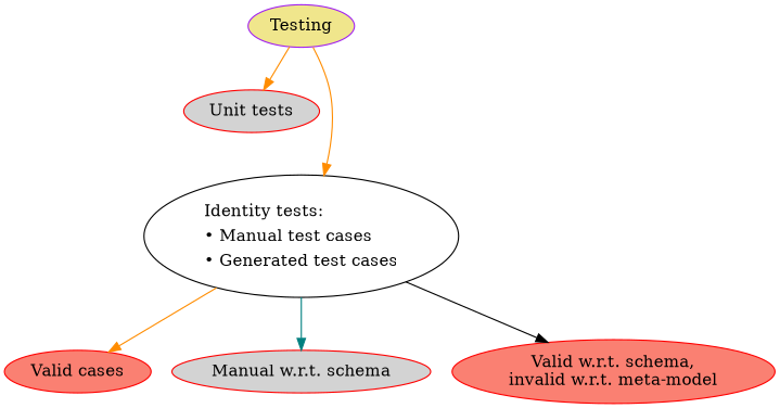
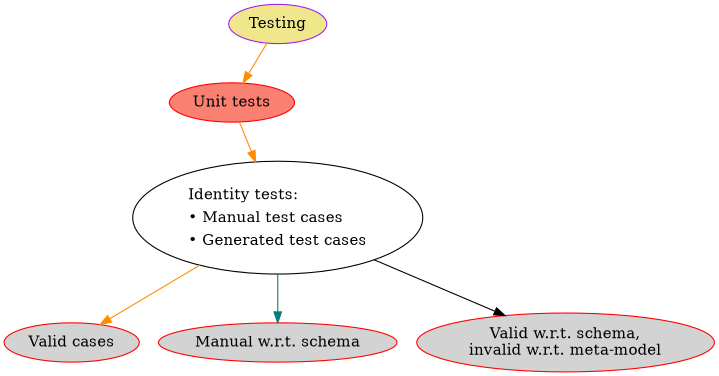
  digraph {
    node [color=red fillcolor=lightgrey style=filled]
    edge [color=darkorange]
    n1 [color=purple fillcolor=khaki label=Testing]
-   n2 [label="Unit tests"]
+   n2 [fillcolor=salmon label="Unit tests"]
    n3 [label=<         <table border="0">         <tr><td align="left">Identity tests:</td></tr>         <tr><td align="left">• Manual test cases</td></tr>         <tr><td align="left">• Generated test cases</td></tr>         </table> > color="" fillcolor="" style=""]
-   n4 [fillcolor=salmon label="Valid cases"]
+   n4 [label="Valid cases"]
    n5 [label="Manual w.r.t. schema"]
-   n6 [fillcolor=salmon label="Valid w.r.t. schema,\ninvalid w.r.t. meta-model"]
+   n6 [label="Valid w.r.t. schema,\ninvalid w.r.t. meta-model"]
    n1 -> n2
-   n1 -> n3
+   n2 -> n3
    n3 -> n4
    n3 -> n5 [color=teal]
    n3 -> n6 [color=black]
  }
